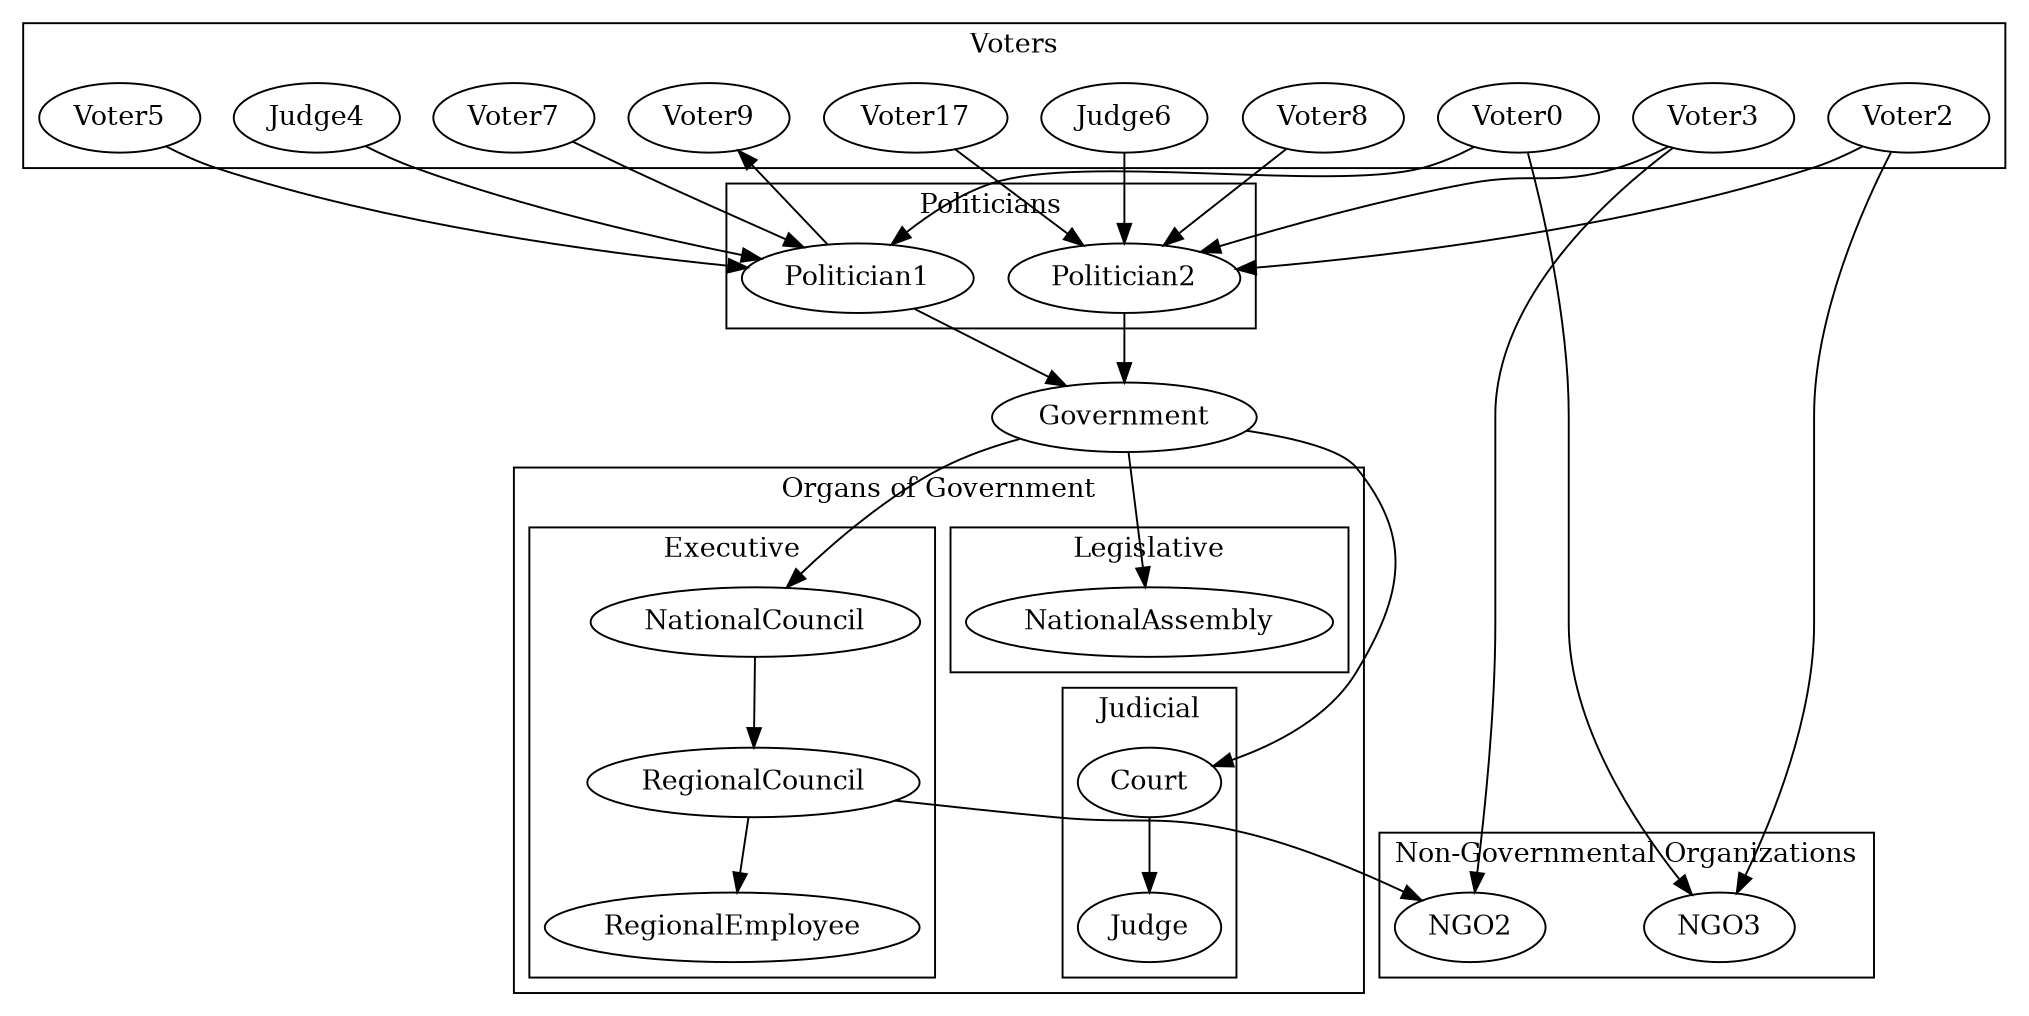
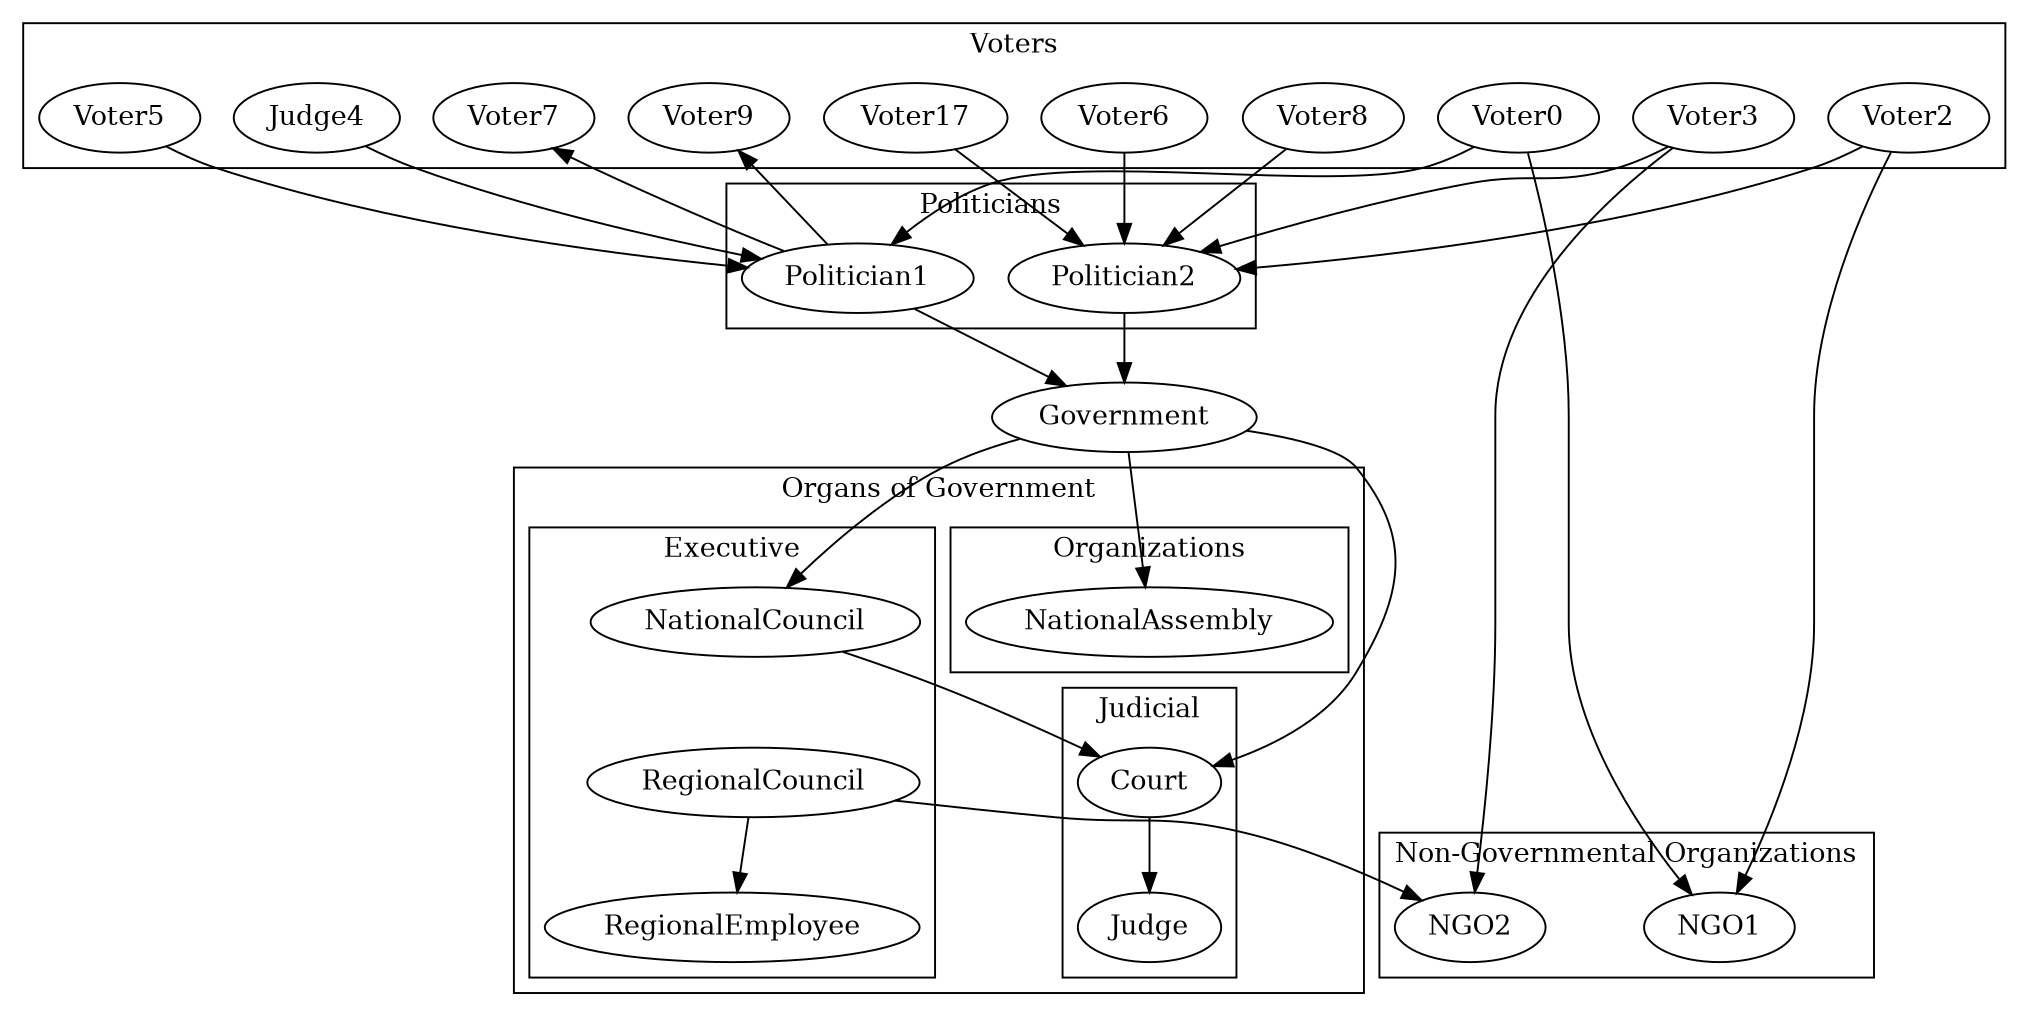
  digraph {
    n1 [label=Voter0]
    Voter2
    Voter3
    n4 [label=Judge4]
    Voter5
-   Voter6 [label=Judge6]
+   Voter6
    Voter7
    Voter8
    Voter9
    n10 [label=Voter17]
    Politician1
    Politician2
    NationalAssembly
    NationalCouncil
    RegionalCouncil
    RegionalEmployee
    Court
    Judge
-   NGO1 [label=NGO3]
+   NGO1
    NGO2
    Government
    subgraph cluster_1 {
      label=Voters
      n1
      Voter2
      Voter3
      n4
      Voter5
      Voter6
      Voter7
      Voter8
      Voter9
      n10
    }
    subgraph cluster_2 {
      label=Politicians
      Politician1
      Politician2
    }
    subgraph cluster_3 {
      label="Organs of Government"
      subgraph cluster_4 {
-       label=Legislative
+       label=Organizations
        NationalAssembly
      }
      subgraph cluster_5 {
        label=Executive
        NationalCouncil
        RegionalCouncil
        RegionalEmployee
      }
      subgraph cluster_6 {
        label=Judicial
        Court
        Judge
      }
    }
    subgraph cluster_7 {
      label="Non-Governmental Organizations"
      NGO1
      NGO2
    }
    n1 -> Politician1
    n1 -> NGO1
    Voter2 -> Politician2
    Voter2 -> NGO1
    Voter3 -> Politician2
    Voter3 -> NGO2
    n4 -> Politician1
    Voter5 -> Politician1
    Voter6 -> Politician2
-   Voter7 -> Politician1
+   Politician1 -> Voter7
    Voter8 -> Politician2
    n10 -> Politician2
    Politician1 -> Voter9
    Politician1 -> Government
    Politician2 -> Government
-   NationalCouncil -> RegionalCouncil
+   NationalCouncil -> Court
    RegionalCouncil -> RegionalEmployee
    RegionalCouncil -> NGO2
    Court -> Judge
    Government -> NationalAssembly
    Government -> NationalCouncil
    Government -> Court
  }
